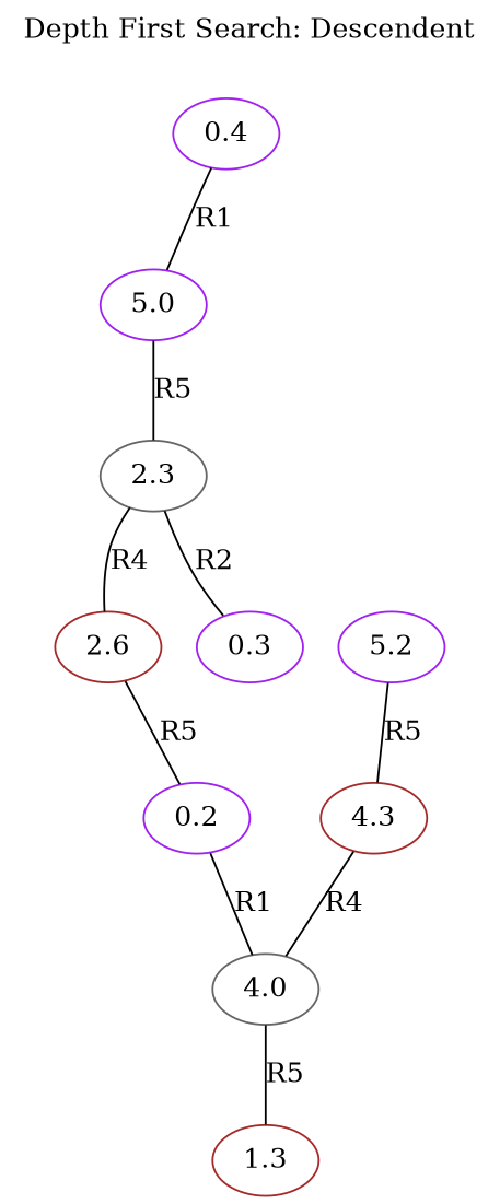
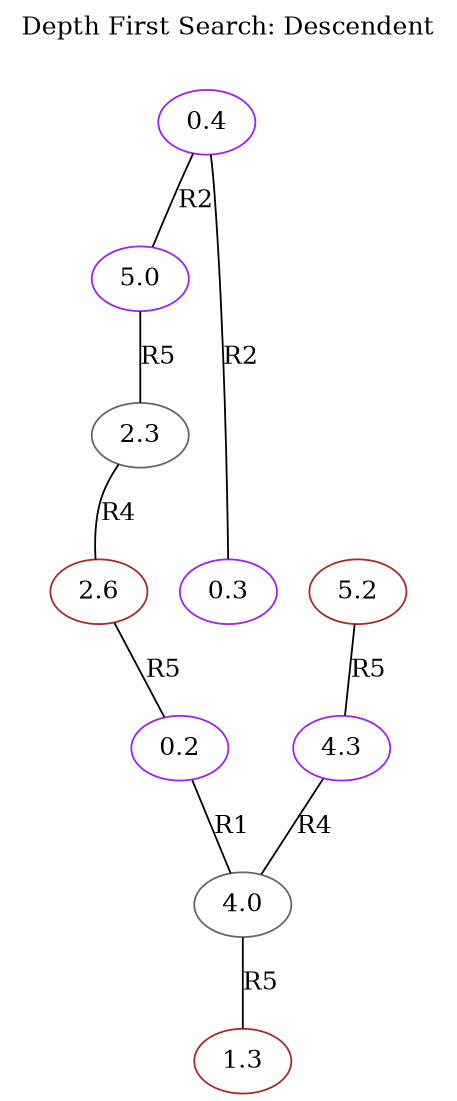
  strict graph {
    label="Depth First Search: Descendent"
    labelloc=t
    node [color=purple]
    n1 [label=0.4]
    5.0
    2.3 [color=gray40]
    n4 [color=brown label=2.6]
    0.2
-   5.2
-   4.3 [color=brown]
+   5.2 [color=brown]
+   4.3
    4.0 [color=gray40]
    1.3 [color=brown]
    0.3
    subgraph sub_1 {
      n1
      5.0
      2.3
      n4
      0.2
      5.2
      4.3
      4.0
      1.3
    }
-   n1 -- 5.0 [label=R1]
-   2.3 -- 0.3 [label=R2]
+   n1 -- 5.0 [label=R2]
+   n1 -- 0.3 [label=R2]
    5.0 -- 2.3 [label=R5]
    2.3 -- n4 [label=R4]
    n4 -- 0.2 [label=R5]
    0.2 -- 4.0 [label=R1]
    5.2 -- 4.3 [label=R5]
    4.3 -- 4.0 [label=R4]
    4.0 -- 1.3 [label=R5]
  }
